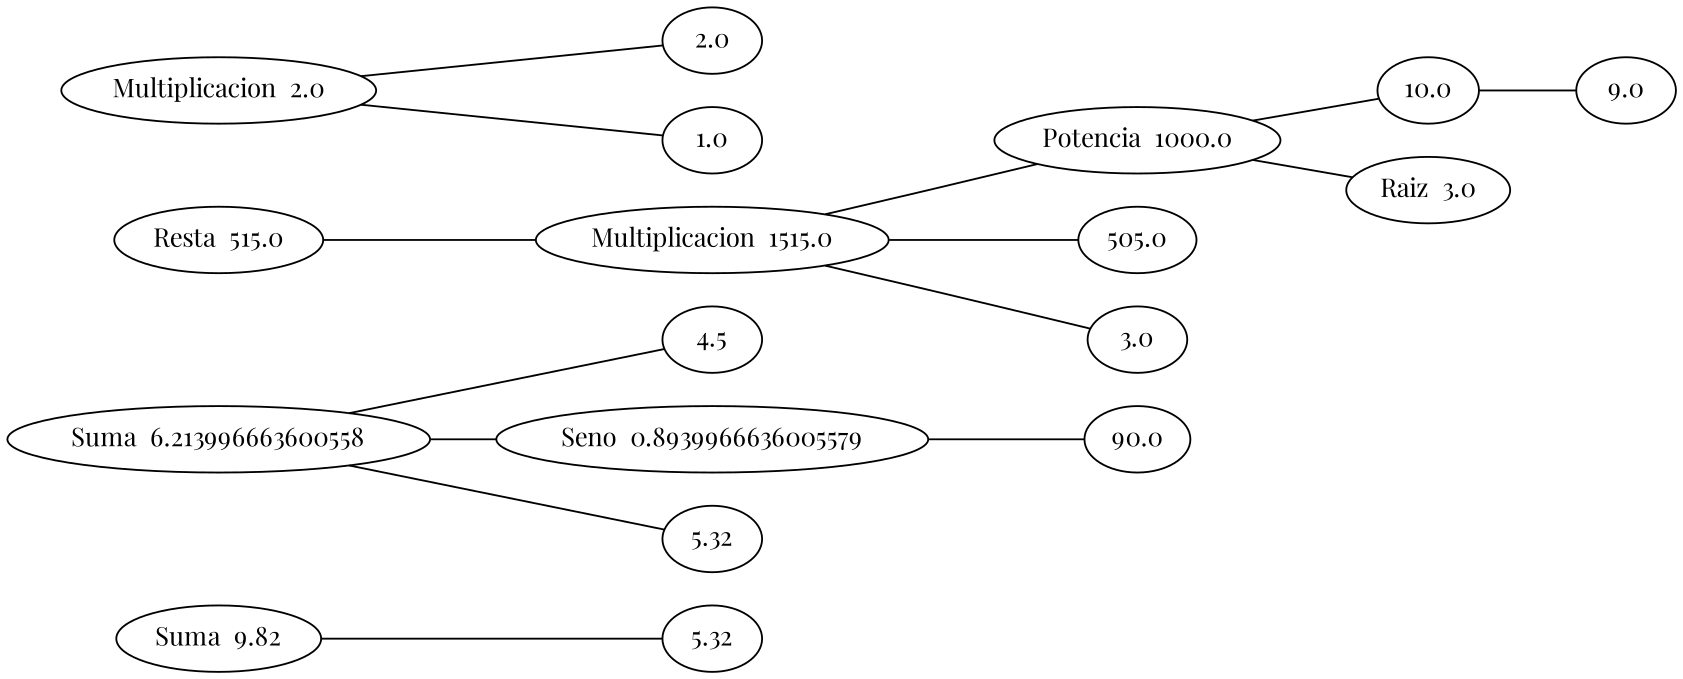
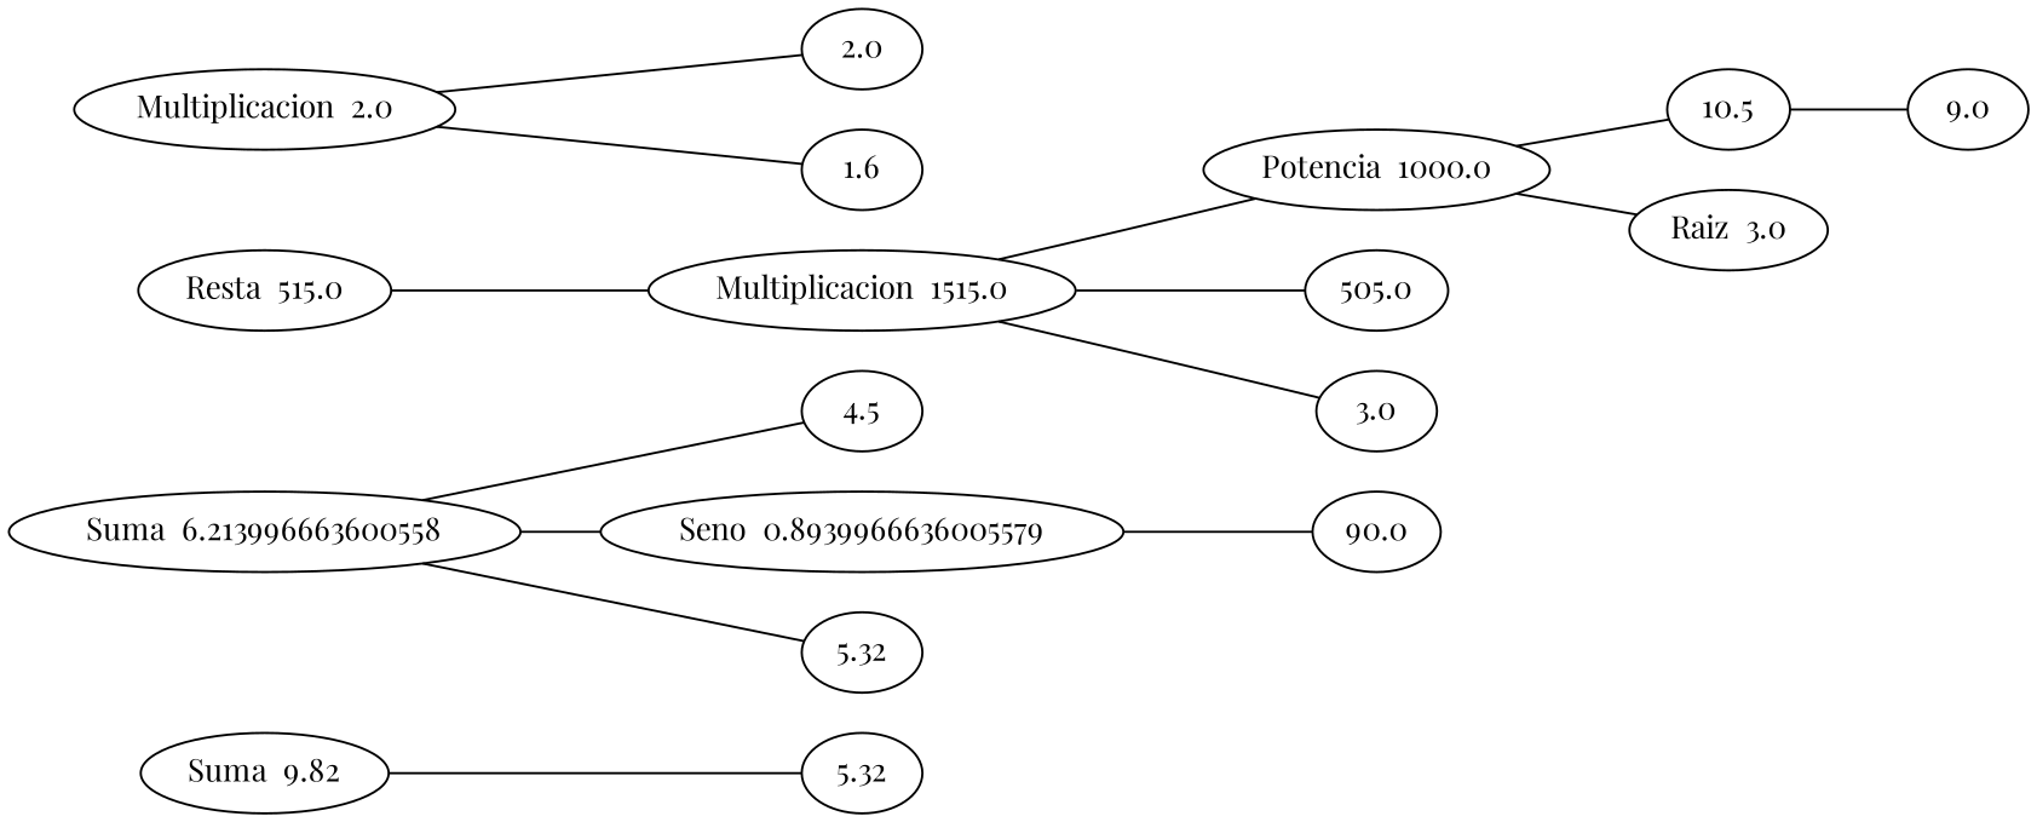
  graph {
    fontname="Playfair Display"
    rankdir=LR
    node [fontname="Playfair Display"]
    edge [fontname="Playfair Display"]
    n1 [label="Suma  9.82"]
    n2 [label=4.5]
    n3 [label=5.32]
    n4 [label="Resta  515.0"]
    n5 [label="Multiplicacion  1515.0"]
    n6 [label="Potencia  1000.0"]
    n7 [label=505.0]
    n8 [label=3.0]
-   n9 [label=10.0]
+   n9 [label=10.5]
    n10 [label="Raiz  3.0"]
    n11 [label=9.0]
    n12 [label="Multiplicacion  2.0"]
    n13 [label=2.0]
-   n14 [label=1.0]
+   n14 [label=1.6]
    n15 [label="Suma  6.213996663600558"]
    n16 [label="Seno  0.8939966636005579"]
    n17 [label=5.32]
    n18 [label=90.0]
    subgraph sub_1 {
      n1
      n2
      n3
    }
    subgraph sub_2 {
      n4
      n5
      n6
      n7
      n8
      n9
      n10
      n11
      n12
      n13
      n14
    }
    subgraph sub_3 {
      n15
      n16
      n17
      n18
    }
    n1 -- n3
    n4 -- n5
    n5 -- n6
    n5 -- n7
    n5 -- n8
    n6 -- n9
    n6 -- n10
    n9 -- n11
    n12 -- n13
    n12 -- n14
    n15 -- n2
    n15 -- n16
    n15 -- n17
    n16 -- n18
  }
